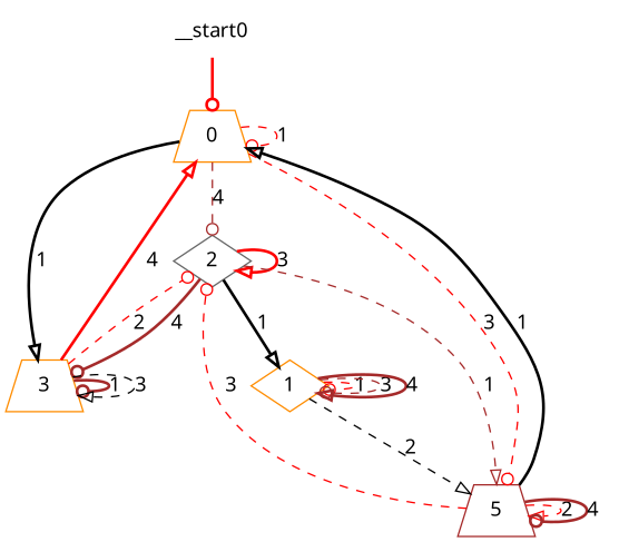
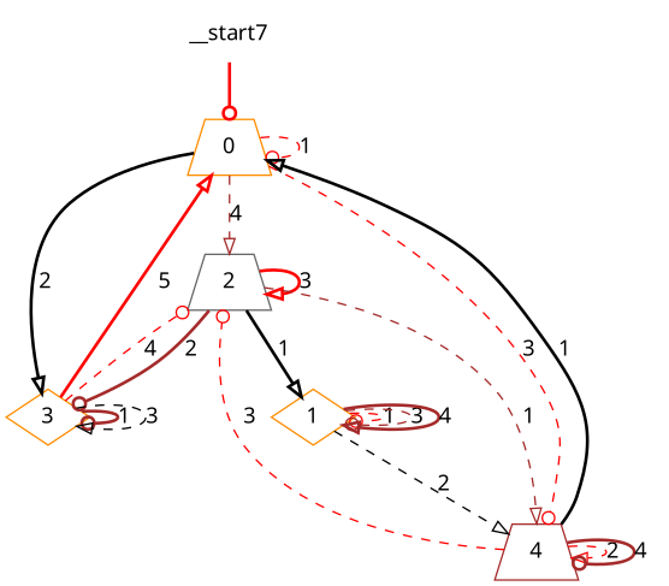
  digraph {
    fontname="Noto Sans"
    node [color=darkorange fontname="Noto Sans" shape=trapezium]
    edge [arrowhead=onormal color=red fontname="Noto Sans" style=dashed]
    n1 [label=0]
-   n2 [color=gray40 label=2 shape=diamond]
-   n3 [label=3]
-   n4 [color=brown label=5]
+   n2 [color=gray40 label=2]
+   n3 [label=3 shape=diamond]
+   n4 [color=brown label=4]
    n5 [label=1 shape=diamond]
-   __start0 [color=purple shape=none]
+   __start0 [color=purple shape=none label=__start7]
    n1 -> n1 [arrowhead=odot label=1]
-   n1 -> n2 [arrowhead=odot color=brown label=4]
-   n1 -> n3 [color=black label=1 style=bold]
+   n1 -> n2 [color=brown label=4]
+   n1 -> n3 [color=black label=2 style=bold]
    n1 -> n4 [arrowhead=odot label=3]
    n2 -> n2 [label=3 style=bold]
-   n2 -> n3 [arrowhead=odot color=brown label=4 style=bold]
+   n2 -> n3 [arrowhead=odot color=brown label=2 style=bold]
    n2 -> n4 [color=brown label=1]
    n2 -> n5 [color=black label=1 style=bold]
-   n3 -> n1 [label=4 style=bold]
-   n3 -> n2 [arrowhead=odot label=2]
+   n3 -> n1 [label=5 style=bold]
+   n3 -> n2 [arrowhead=odot label=4]
    n3 -> n3 [arrowhead=odot color=brown label=1 style=bold]
    n3 -> n3 [color=black label=3]
    n4 -> n1 [color=black label=1 style=bold]
    n4 -> n2 [arrowhead=odot label=3]
    n4 -> n4 [label=2]
    n4 -> n4 [arrowhead=odot color=brown label=4 style=bold]
    n5 -> n4 [color=black label=2]
    n5 -> n5 [arrowhead=odot label=1]
    n5 -> n5 [arrowhead=odot color=brown label=3]
    n5 -> n5 [color=brown label=4 style=bold]
    __start0 -> n1 [arrowhead=odot style=bold]
  }
